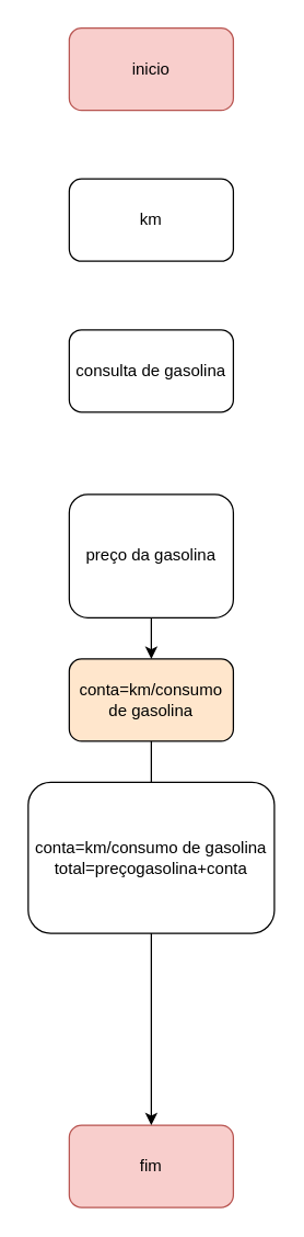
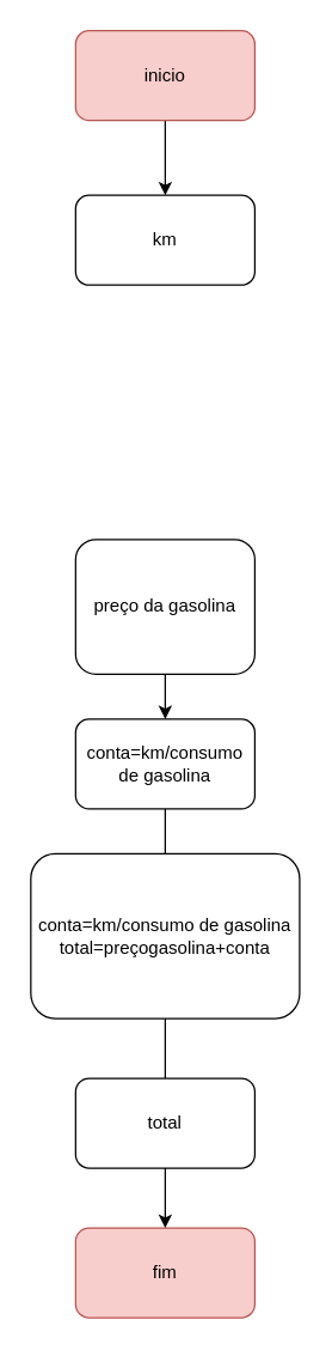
  <mxCell id="0" />
  <mxCell id="1" parent="0" />
+ <mxCell id="2" value="" style="edgeStyle=orthogonalEdgeStyle;rounded=0;orthogonalLoop=1;jettySize=auto;html=1;" edge="1" parent="1" source="3" target="4"><mxGeometry relative="1" as="geometry" /></mxCell>
  <mxCell id="3" value="inicio" style="rounded=1;whiteSpace=wrap;html=1;fillColor=#f8cecc;strokeColor=#b85450;" parent="1" vertex="1"><mxGeometry x="50" y="20" width="120" height="60" as="geometry" /></mxCell>
  <mxCell id="4" value="km" style="rounded=1;whiteSpace=wrap;html=1;" parent="1" vertex="1"><mxGeometry x="50" y="130" width="120" height="60" as="geometry" /></mxCell>
- <mxCell id="5" value="consulta de gasolina&lt;br&gt;" style="rounded=1;whiteSpace=wrap;html=1;" parent="1" vertex="1"><mxGeometry x="50" y="240" width="120" height="60" as="geometry" /></mxCell>
  <mxCell id="6" value="" style="edgeStyle=orthogonalEdgeStyle;rounded=0;orthogonalLoop=1;jettySize=auto;html=1;" edge="1" parent="1" source="7" target="10"><mxGeometry relative="1" as="geometry" /></mxCell>
  <mxCell id="7" value="preço da gasolina" style="rounded=1;whiteSpace=wrap;html=1;" parent="1" vertex="1"><mxGeometry x="50" y="360" width="120" height="90" as="geometry" /></mxCell>
  <mxCell id="8" value="fim" style="rounded=1;whiteSpace=wrap;html=1;fillColor=#f8cecc;strokeColor=#b85450;" parent="1" vertex="1"><mxGeometry x="50" y="820" width="120" height="60" as="geometry" /></mxCell>
  <mxCell id="9" value="" style="edgeStyle=orthogonalEdgeStyle;rounded=0;orthogonalLoop=1;jettySize=auto;html=1;" edge="1" parent="1" source="10" target="8"><mxGeometry relative="1" as="geometry" /></mxCell>
- <mxCell id="10" value="conta=km/consumo de gasolina" style="rounded=1;whiteSpace=wrap;html=1;fillColor=#ffe6cc;" vertex="1" parent="1"><mxGeometry x="50" y="480" width="120" height="60" as="geometry" /></mxCell>
+ <mxCell id="10" value="conta=km/consumo de gasolina" style="rounded=1;whiteSpace=wrap;html=1;" vertex="1" parent="1"><mxGeometry x="50" y="480" width="120" height="60" as="geometry" /></mxCell>
  <mxCell id="11" value="conta=km/consumo de gasolina&lt;br&gt;total=preçogasolina+conta" style="rounded=1;whiteSpace=wrap;html=1;" vertex="1" parent="1"><mxGeometry x="20" y="570" width="180" height="110" as="geometry" /></mxCell>
+ <mxCell id="12" value="total" style="rounded=1;whiteSpace=wrap;html=1;" vertex="1" parent="1"><mxGeometry x="50" y="720" width="120" height="60" as="geometry" /></mxCell>
